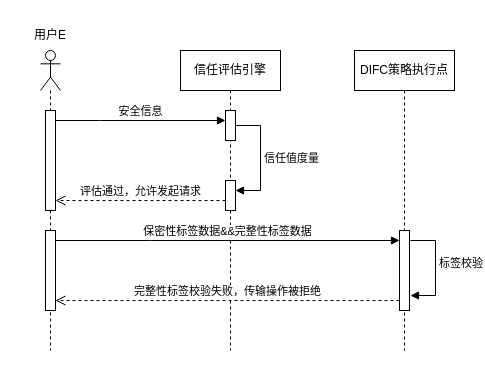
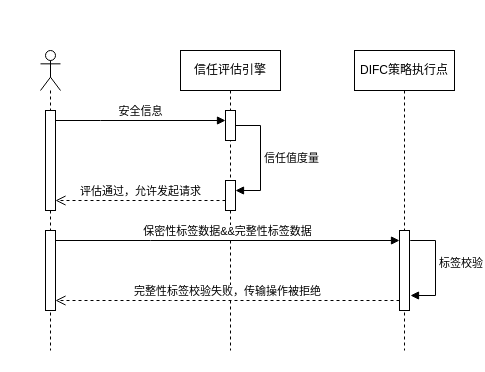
  <mxCell id="0" />
  <mxCell id="1" parent="0" />
  <mxCell id="2" value="" style="shape=umlLifeline;perimeter=lifelinePerimeter;whiteSpace=wrap;html=1;container=1;dropTarget=0;collapsible=0;recursiveResize=0;outlineConnect=0;portConstraint=eastwest;newEdgeStyle={&quot;edgeStyle&quot;:&quot;elbowEdgeStyle&quot;,&quot;elbow&quot;:&quot;vertical&quot;,&quot;curved&quot;:0,&quot;rounded&quot;:0};participant=umlActor;" vertex="1" parent="1"><mxGeometry x="40" y="50" width="20" height="300" as="geometry" /></mxCell>
  <mxCell id="3" value="" style="html=1;points=[];perimeter=orthogonalPerimeter;outlineConnect=0;targetShapes=umlLifeline;portConstraint=eastwest;newEdgeStyle={&quot;edgeStyle&quot;:&quot;elbowEdgeStyle&quot;,&quot;elbow&quot;:&quot;vertical&quot;,&quot;curved&quot;:0,&quot;rounded&quot;:0};" vertex="1" parent="2"><mxGeometry x="5" y="60" width="10" height="100" as="geometry" /></mxCell>
  <mxCell id="4" value="" style="html=1;points=[];perimeter=orthogonalPerimeter;outlineConnect=0;targetShapes=umlLifeline;portConstraint=eastwest;newEdgeStyle={&quot;edgeStyle&quot;:&quot;elbowEdgeStyle&quot;,&quot;elbow&quot;:&quot;vertical&quot;,&quot;curved&quot;:0,&quot;rounded&quot;:0};" vertex="1" parent="2"><mxGeometry x="5" y="180" width="10" height="80" as="geometry" /></mxCell>
- <mxCell id="5" value="用户E" style="text;html=1;strokeColor=none;fillColor=none;align=center;verticalAlign=middle;whiteSpace=wrap;rounded=0;" vertex="1" parent="1"><mxGeometry x="20" y="20" width="60" height="30" as="geometry" /></mxCell>
  <mxCell id="6" value="信任评估引擎" style="shape=umlLifeline;perimeter=lifelinePerimeter;whiteSpace=wrap;html=1;container=1;dropTarget=0;collapsible=0;recursiveResize=0;outlineConnect=0;portConstraint=eastwest;newEdgeStyle={&quot;edgeStyle&quot;:&quot;elbowEdgeStyle&quot;,&quot;elbow&quot;:&quot;vertical&quot;,&quot;curved&quot;:0,&quot;rounded&quot;:0};" vertex="1" parent="1"><mxGeometry x="180" y="50" width="100" height="300" as="geometry" /></mxCell>
  <mxCell id="7" value="" style="html=1;points=[];perimeter=orthogonalPerimeter;outlineConnect=0;targetShapes=umlLifeline;portConstraint=eastwest;newEdgeStyle={&quot;edgeStyle&quot;:&quot;elbowEdgeStyle&quot;,&quot;elbow&quot;:&quot;vertical&quot;,&quot;curved&quot;:0,&quot;rounded&quot;:0};" vertex="1" parent="6"><mxGeometry x="45" y="60" width="10" height="30" as="geometry" /></mxCell>
  <mxCell id="8" value="安全信息" style="html=1;verticalAlign=bottom;endArrow=block;edgeStyle=elbowEdgeStyle;elbow=vertical;curved=0;rounded=0;" edge="1" parent="1" source="3" target="7"><mxGeometry width="80" relative="1" as="geometry"><mxPoint x="60" y="120" as="sourcePoint" /><mxPoint x="140" y="120" as="targetPoint" /><Array as="points"><mxPoint x="100" y="120" /></Array></mxGeometry></mxCell>
  <mxCell id="9" value="评估通过，允许发起请求" style="html=1;verticalAlign=bottom;endArrow=open;dashed=1;endSize=8;edgeStyle=elbowEdgeStyle;elbow=vertical;curved=0;rounded=0;" edge="1" parent="1" source="11" target="3"><mxGeometry relative="1" as="geometry"><mxPoint x="220" y="160" as="sourcePoint" /><mxPoint x="60" y="160" as="targetPoint" /><Array as="points"><mxPoint x="190" y="200" /><mxPoint x="170" y="160" /></Array></mxGeometry></mxCell>
  <mxCell id="10" value="信任值度量" style="html=1;align=left;spacingLeft=2;endArrow=block;rounded=0;edgeStyle=orthogonalEdgeStyle;curved=0;rounded=0;" edge="1" parent="1" source="7" target="11"><mxGeometry relative="1" as="geometry"><mxPoint x="290" y="120" as="sourcePoint" /><Array as="points"><mxPoint x="260" y="125" /><mxPoint x="260" y="190" /></Array></mxGeometry></mxCell>
  <mxCell id="11" value="" style="html=1;points=[];perimeter=orthogonalPerimeter;outlineConnect=0;targetShapes=umlLifeline;portConstraint=eastwest;newEdgeStyle={&quot;edgeStyle&quot;:&quot;elbowEdgeStyle&quot;,&quot;elbow&quot;:&quot;vertical&quot;,&quot;curved&quot;:0,&quot;rounded&quot;:0};" vertex="1" parent="1"><mxGeometry x="225" y="180" width="10" height="30" as="geometry" /></mxCell>
  <mxCell id="12" value="DIFC策略执行点" style="shape=umlLifeline;perimeter=lifelinePerimeter;whiteSpace=wrap;html=1;container=1;dropTarget=0;collapsible=0;recursiveResize=0;outlineConnect=0;portConstraint=eastwest;newEdgeStyle={&quot;edgeStyle&quot;:&quot;elbowEdgeStyle&quot;,&quot;elbow&quot;:&quot;vertical&quot;,&quot;curved&quot;:0,&quot;rounded&quot;:0};" vertex="1" parent="1"><mxGeometry x="354" y="50" width="100" height="300" as="geometry" /></mxCell>
  <mxCell id="13" value="" style="html=1;points=[];perimeter=orthogonalPerimeter;outlineConnect=0;targetShapes=umlLifeline;portConstraint=eastwest;newEdgeStyle={&quot;edgeStyle&quot;:&quot;elbowEdgeStyle&quot;,&quot;elbow&quot;:&quot;vertical&quot;,&quot;curved&quot;:0,&quot;rounded&quot;:0};" vertex="1" parent="12"><mxGeometry x="45" y="180" width="10" height="80" as="geometry" /></mxCell>
  <mxCell id="14" value="保密性标签数据&amp;amp;&amp;amp;完整性标签数据" style="html=1;verticalAlign=bottom;endArrow=block;edgeStyle=elbowEdgeStyle;elbow=vertical;curved=0;rounded=0;" edge="1" parent="1" source="4" target="13"><mxGeometry width="80" relative="1" as="geometry"><mxPoint x="60" y="240" as="sourcePoint" /><mxPoint x="140" y="240" as="targetPoint" /><Array as="points"><mxPoint x="150" y="240" /></Array><mxPoint as="offset" /></mxGeometry></mxCell>
  <mxCell id="15" value="标签校验" style="html=1;align=left;spacingLeft=2;endArrow=block;rounded=0;edgeStyle=orthogonalEdgeStyle;curved=0;rounded=0;" edge="1" parent="1"><mxGeometry relative="1" as="geometry"><mxPoint x="420" y="240" as="sourcePoint" /><Array as="points"><mxPoint x="410" y="240" /><mxPoint x="435" y="240" /><mxPoint x="435" y="295" /></Array><mxPoint x="410" y="295" as="targetPoint" /></mxGeometry></mxCell>
  <mxCell id="16" value="完整性标签校验失败，传输操作被拒绝" style="html=1;verticalAlign=bottom;endArrow=open;dashed=1;endSize=8;edgeStyle=elbowEdgeStyle;elbow=vertical;curved=0;rounded=0;" edge="1" parent="1" source="13" target="4"><mxGeometry relative="1" as="geometry"><mxPoint x="390" y="300" as="sourcePoint" /><mxPoint x="60" y="300" as="targetPoint" /><Array as="points"><mxPoint x="170" y="300" /></Array></mxGeometry></mxCell>
